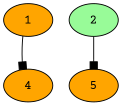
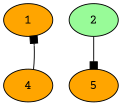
  digraph {
    fontname="Courier Prime"
    node [fillcolor=orange fontname="Courier Prime" style=filled]
    edge [arrowhead=box fontname="Courier Prime"]
    1 [alpha=23.02]
    4 [alpha=24.60]
    2 [alpha=29.05 fillcolor=palegreen]
    n4 [alpha=23.85 label=5]
-   1 -> 4
+   4 -> 1
    2 -> n4
  }
